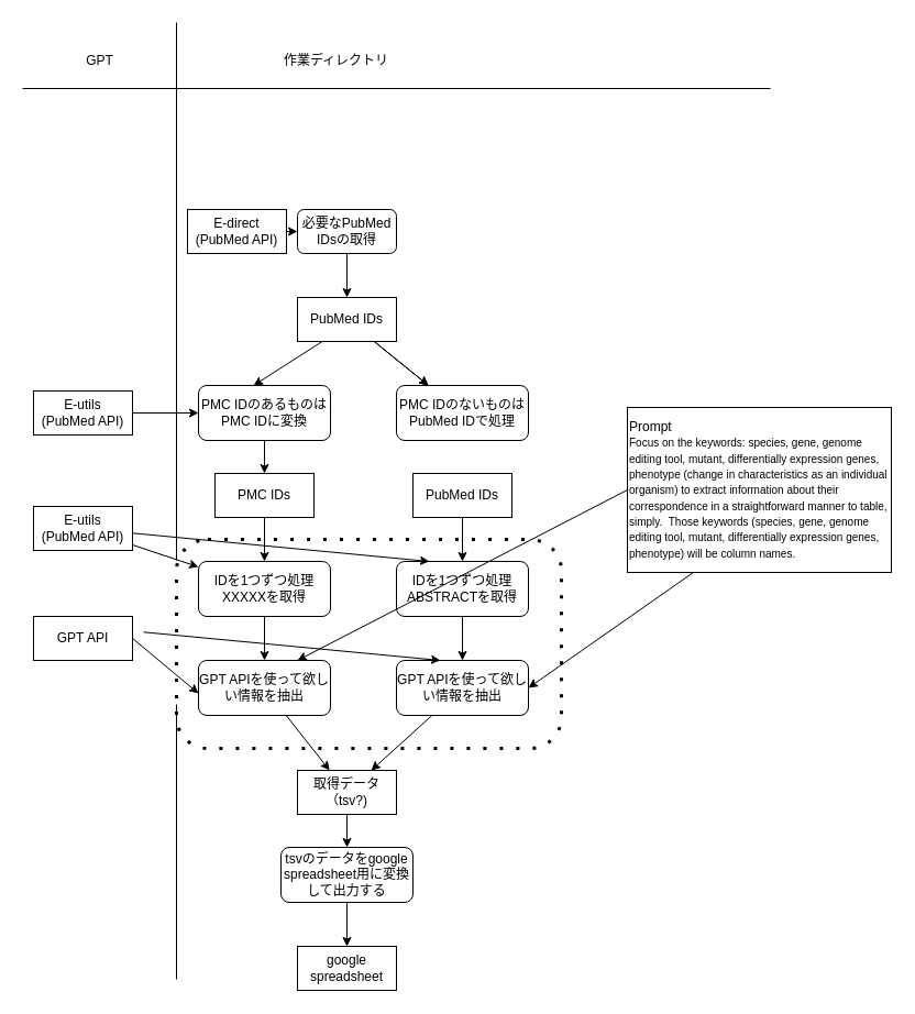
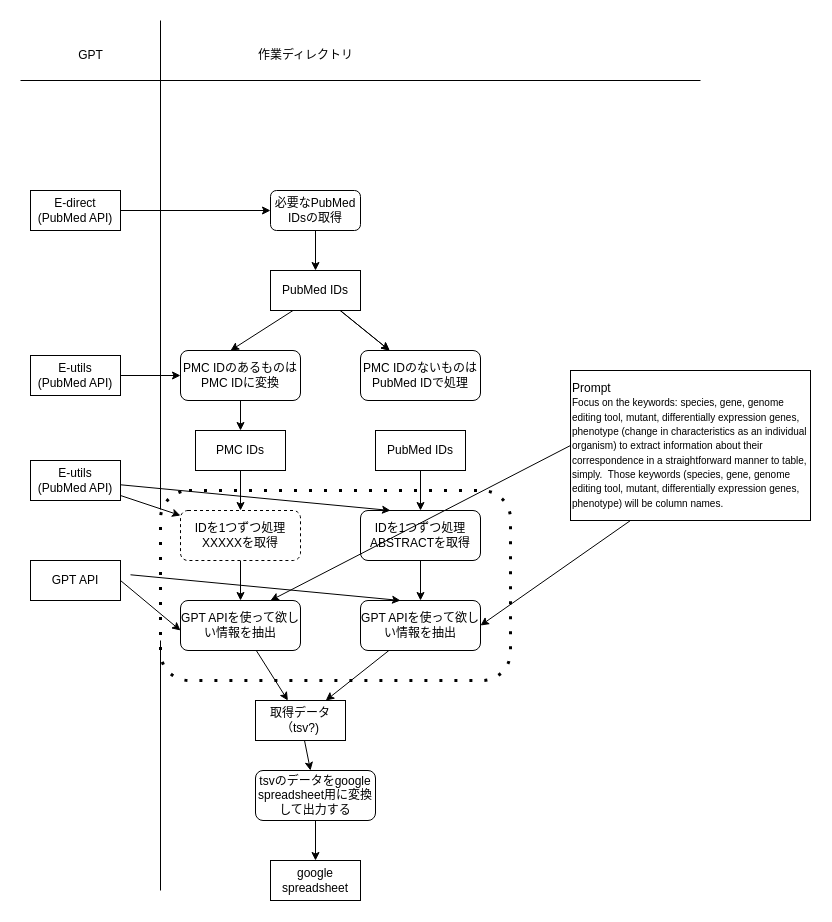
  <mxCell id="0" />
  <mxCell id="1" parent="0" />
- <mxCell id="2" value="E-direct (PubMed API)" style="rounded=0;whiteSpace=wrap;html=1;" parent="1" vertex="1"><mxGeometry x="170" y="190" width="90" height="40" as="geometry" /></mxCell>
+ <mxCell id="2" value="E-direct (PubMed API)" style="rounded=0;whiteSpace=wrap;html=1;" parent="1" vertex="1"><mxGeometry x="30" y="190" width="90" height="40" as="geometry" /></mxCell>
  <mxCell id="3" value="" style="endArrow=classic;html=1;exitX=1;exitY=0.5;exitDx=0;exitDy=0;" parent="1" source="2" target="4" edge="1"><mxGeometry width="50" height="50" relative="1" as="geometry"><mxPoint x="300" y="380" as="sourcePoint" /><mxPoint x="250" y="210" as="targetPoint" /></mxGeometry></mxCell>
  <mxCell id="4" value="必要なPubMed IDsの取得" style="rounded=1;whiteSpace=wrap;html=1;" parent="1" vertex="1"><mxGeometry x="270" y="190" width="90" height="40" as="geometry" /></mxCell>
  <mxCell id="5" value="" style="endArrow=classic;html=1;exitX=0.5;exitY=1;exitDx=0;exitDy=0;" parent="1" source="4" edge="1"><mxGeometry width="50" height="50" relative="1" as="geometry"><mxPoint x="300" y="370" as="sourcePoint" /><mxPoint x="315" y="270" as="targetPoint" /></mxGeometry></mxCell>
  <mxCell id="6" value="" style="edgeStyle=none;html=1;" parent="1" source="9" target="14" edge="1"><mxGeometry relative="1" as="geometry" /></mxCell>
  <mxCell id="7" value="" style="edgeStyle=none;html=1;" parent="1" source="9" target="14" edge="1"><mxGeometry relative="1" as="geometry" /></mxCell>
  <mxCell id="8" style="edgeStyle=none;html=1;exitX=0.25;exitY=1;exitDx=0;exitDy=0;entryX=0.417;entryY=0;entryDx=0;entryDy=0;entryPerimeter=0;" parent="1" source="9" target="13" edge="1"><mxGeometry relative="1" as="geometry" /></mxCell>
  <mxCell id="9" value="PubMed IDs" style="rounded=0;whiteSpace=wrap;html=1;" parent="1" vertex="1"><mxGeometry x="270" y="270" width="90" height="40" as="geometry" /></mxCell>
  <mxCell id="10" style="edgeStyle=none;html=1;exitX=1;exitY=0.5;exitDx=0;exitDy=0;entryX=0;entryY=0.5;entryDx=0;entryDy=0;" parent="1" source="11" target="13" edge="1"><mxGeometry relative="1" as="geometry" /></mxCell>
  <mxCell id="11" value="E-utils &lt;br&gt;(PubMed API)" style="rounded=0;whiteSpace=wrap;html=1;" parent="1" vertex="1"><mxGeometry x="30" y="355" width="90" height="40" as="geometry" /></mxCell>
  <mxCell id="12" value="" style="edgeStyle=none;html=1;" parent="1" source="13" target="16" edge="1"><mxGeometry relative="1" as="geometry" /></mxCell>
  <mxCell id="13" value="PMC IDのあるものはPMC IDに変換" style="rounded=1;whiteSpace=wrap;html=1;" parent="1" vertex="1"><mxGeometry x="180" y="350" width="120" height="50" as="geometry" /></mxCell>
  <mxCell id="14" value="PMC IDのないものはPubMed IDで処理" style="rounded=1;whiteSpace=wrap;html=1;" parent="1" vertex="1"><mxGeometry x="360" y="350" width="120" height="50" as="geometry" /></mxCell>
  <mxCell id="15" value="" style="edgeStyle=none;html=1;" parent="1" source="16" target="20" edge="1"><mxGeometry relative="1" as="geometry" /></mxCell>
  <mxCell id="16" value="PMC IDs" style="rounded=0;whiteSpace=wrap;html=1;" parent="1" vertex="1"><mxGeometry x="195" y="430" width="90" height="40" as="geometry" /></mxCell>
  <mxCell id="17" value="" style="edgeStyle=none;html=1;" parent="1" source="18" target="22" edge="1"><mxGeometry relative="1" as="geometry" /></mxCell>
  <mxCell id="18" value="PubMed IDs" style="rounded=0;whiteSpace=wrap;html=1;" parent="1" vertex="1"><mxGeometry x="375" y="430" width="90" height="40" as="geometry" /></mxCell>
  <mxCell id="19" value="" style="edgeStyle=none;html=1;" parent="1" source="20" target="31" edge="1"><mxGeometry relative="1" as="geometry" /></mxCell>
- <mxCell id="20" value="IDを1つずつ処理XXXXXを取得" style="rounded=1;whiteSpace=wrap;html=1;" parent="1" vertex="1"><mxGeometry x="180" y="510" width="120" height="50" as="geometry" /></mxCell>
+ <mxCell id="20" value="IDを1つずつ処理XXXXXを取得" style="rounded=1;whiteSpace=wrap;html=1;dashed=1;" parent="1" vertex="1"><mxGeometry x="180" y="510" width="120" height="50" as="geometry" /></mxCell>
  <mxCell id="21" value="" style="edgeStyle=none;html=1;" parent="1" source="22" target="33" edge="1"><mxGeometry relative="1" as="geometry" /></mxCell>
  <mxCell id="22" value="IDを1つずつ処理&lt;br&gt;ABSTRACTを取得" style="rounded=1;whiteSpace=wrap;html=1;" parent="1" vertex="1"><mxGeometry x="360" y="510" width="120" height="50" as="geometry" /></mxCell>
  <mxCell id="23" value="" style="edgeStyle=none;html=1;" parent="1" source="25" target="20" edge="1"><mxGeometry relative="1" as="geometry" /></mxCell>
  <mxCell id="24" style="edgeStyle=none;html=1;entryX=0.25;entryY=0;entryDx=0;entryDy=0;" parent="1" source="25" target="22" edge="1"><mxGeometry relative="1" as="geometry" /></mxCell>
  <mxCell id="25" value="E-utils &lt;br&gt;(PubMed API)" style="rounded=0;whiteSpace=wrap;html=1;" parent="1" vertex="1"><mxGeometry x="30" y="460" width="90" height="40" as="geometry" /></mxCell>
  <mxCell id="26" value="" style="endArrow=none;html=1;" parent="1" edge="1"><mxGeometry width="50" height="50" relative="1" as="geometry"><mxPoint y="80" as="sourcePoint" x="20" /><mxPoint x="700" y="80" as="targetPoint" /></mxGeometry></mxCell>
  <mxCell id="27" value="" style="endArrow=none;html=1;exitX=0;exitY=0.1;exitDx=0;exitDy=0;exitPerimeter=0;" parent="1" source="38" edge="1"><mxGeometry width="50" height="50" relative="1" as="geometry"><mxPoint x="160" y="410" as="sourcePoint" /><mxPoint x="160" y="20" as="targetPoint" /></mxGeometry></mxCell>
  <mxCell id="28" value="GPT" style="text;html=1;align=center;verticalAlign=middle;resizable=0;points=[];autosize=1;strokeColor=none;fillColor=none;" parent="1" vertex="1"><mxGeometry x="70" y="40" width="40" height="30" as="geometry" /></mxCell>
  <mxCell id="29" value="作業ディレクトリ" style="text;html=1;align=center;verticalAlign=middle;resizable=0;points=[];autosize=1;strokeColor=none;fillColor=none;" parent="1" vertex="1"><mxGeometry x="245" y="40" width="120" height="30" as="geometry" /></mxCell>
  <mxCell id="30" value="" style="edgeStyle=none;html=1;" parent="1" source="31" target="35" edge="1"><mxGeometry relative="1" as="geometry" /></mxCell>
  <mxCell id="31" value="GPT APIを使って欲しい情報を抽出" style="rounded=1;whiteSpace=wrap;html=1;" parent="1" vertex="1"><mxGeometry x="180" y="600" width="120" height="50" as="geometry" /></mxCell>
  <mxCell id="32" style="edgeStyle=none;html=1;" parent="1" source="33" target="35" edge="1"><mxGeometry relative="1" as="geometry" /></mxCell>
  <mxCell id="33" value="GPT APIを使って欲しい情報を抽出" style="rounded=1;whiteSpace=wrap;html=1;" parent="1" vertex="1"><mxGeometry x="360" y="600" width="120" height="50" as="geometry" /></mxCell>
  <mxCell id="34" value="" style="edgeStyle=none;html=1;" parent="1" source="35" target="37" edge="1"><mxGeometry relative="1" as="geometry" /></mxCell>
- <mxCell id="35" value="取得データ（tsv?)" style="rounded=0;whiteSpace=wrap;html=1;" parent="1" vertex="1"><mxGeometry x="270" y="700" width="90" height="40" as="geometry" /></mxCell>
+ <mxCell id="35" value="取得データ（tsv?)" style="rounded=0;whiteSpace=wrap;html=1;" parent="1" vertex="1"><mxGeometry x="255" y="700" width="90" height="40" as="geometry" /></mxCell>
  <mxCell id="36" value="" style="edgeStyle=none;html=1;" parent="1" source="37" target="43" edge="1"><mxGeometry relative="1" as="geometry" /></mxCell>
  <mxCell id="37" value="tsvのデータをgoogle spreadsheet用に変換して出力する" style="rounded=1;whiteSpace=wrap;html=1;" parent="1" vertex="1"><mxGeometry x="255" y="770" width="120" height="50" as="geometry" /></mxCell>
  <mxCell id="38" value="" style="rounded=1;whiteSpace=wrap;html=1;dashed=1;dashPattern=1 4;fillColor=none;strokeWidth=3;" parent="1" vertex="1"><mxGeometry x="160" y="490" width="350" height="190" as="geometry" /></mxCell>
  <mxCell id="39" value="" style="endArrow=none;html=1;" parent="1" edge="1"><mxGeometry width="50" height="50" relative="1" as="geometry"><mxPoint x="160" y="890" as="sourcePoint" /><mxPoint x="160" y="640" as="targetPoint" /></mxGeometry></mxCell>
  <mxCell id="40" value="GPT API" style="rounded=0;whiteSpace=wrap;html=1;" parent="1" vertex="1"><mxGeometry x="30" y="560" width="90" height="40" as="geometry" /></mxCell>
  <mxCell id="41" value="" style="edgeStyle=none;html=1;exitX=1;exitY=0.5;exitDx=0;exitDy=0;" parent="1" source="40" edge="1"><mxGeometry relative="1" as="geometry"><mxPoint x="140" y="620" as="sourcePoint" /><mxPoint x="180" y="630" as="targetPoint" /></mxGeometry></mxCell>
  <mxCell id="42" style="edgeStyle=none;html=1;entryX=0.25;entryY=0;entryDx=0;entryDy=0;" parent="1" edge="1"><mxGeometry relative="1" as="geometry"><mxPoint x="130" y="574.286" as="sourcePoint" /><mxPoint x="400" y="600" as="targetPoint" /></mxGeometry></mxCell>
  <mxCell id="43" value="google spreadsheet" style="rounded=0;whiteSpace=wrap;html=1;" parent="1" vertex="1"><mxGeometry x="270" y="860" width="90" height="40" as="geometry" /></mxCell>
  <mxCell id="44" value="Prompt&lt;br&gt;&lt;font style=&quot;font-size: 10px;&quot;&gt;Focus on the keywords: species, gene, genome editing tool, mutant, differentially expression genes, phenotype (change in characteristics as an individual organism) to extract information about their correspondence in a straightforward manner to table, simply.&amp;nbsp; Those keywords (species, gene, genome editing tool, mutant, differentially expression genes, phenotype) will be column names.&lt;/font&gt;" style="whiteSpace=wrap;html=1;align=left;" vertex="1" parent="1"><mxGeometry x="570" y="370" width="240" height="150" as="geometry" /></mxCell>
  <mxCell id="45" value="" style="edgeStyle=none;html=1;entryX=1;entryY=0.5;entryDx=0;entryDy=0;exitX=0.25;exitY=1;exitDx=0;exitDy=0;" edge="1" parent="1" source="44"><mxGeometry relative="1" as="geometry"><mxPoint x="540" y="460" as="sourcePoint" /><mxPoint x="480" y="625" as="targetPoint" /></mxGeometry></mxCell>
  <mxCell id="46" value="" style="edgeStyle=none;html=1;exitX=0;exitY=0.5;exitDx=0;exitDy=0;entryX=0.75;entryY=0;entryDx=0;entryDy=0;" edge="1" parent="1" source="44"><mxGeometry relative="1" as="geometry"><mxPoint x="590" y="570" as="sourcePoint" /><mxPoint x="270" y="600" as="targetPoint" /></mxGeometry></mxCell>
